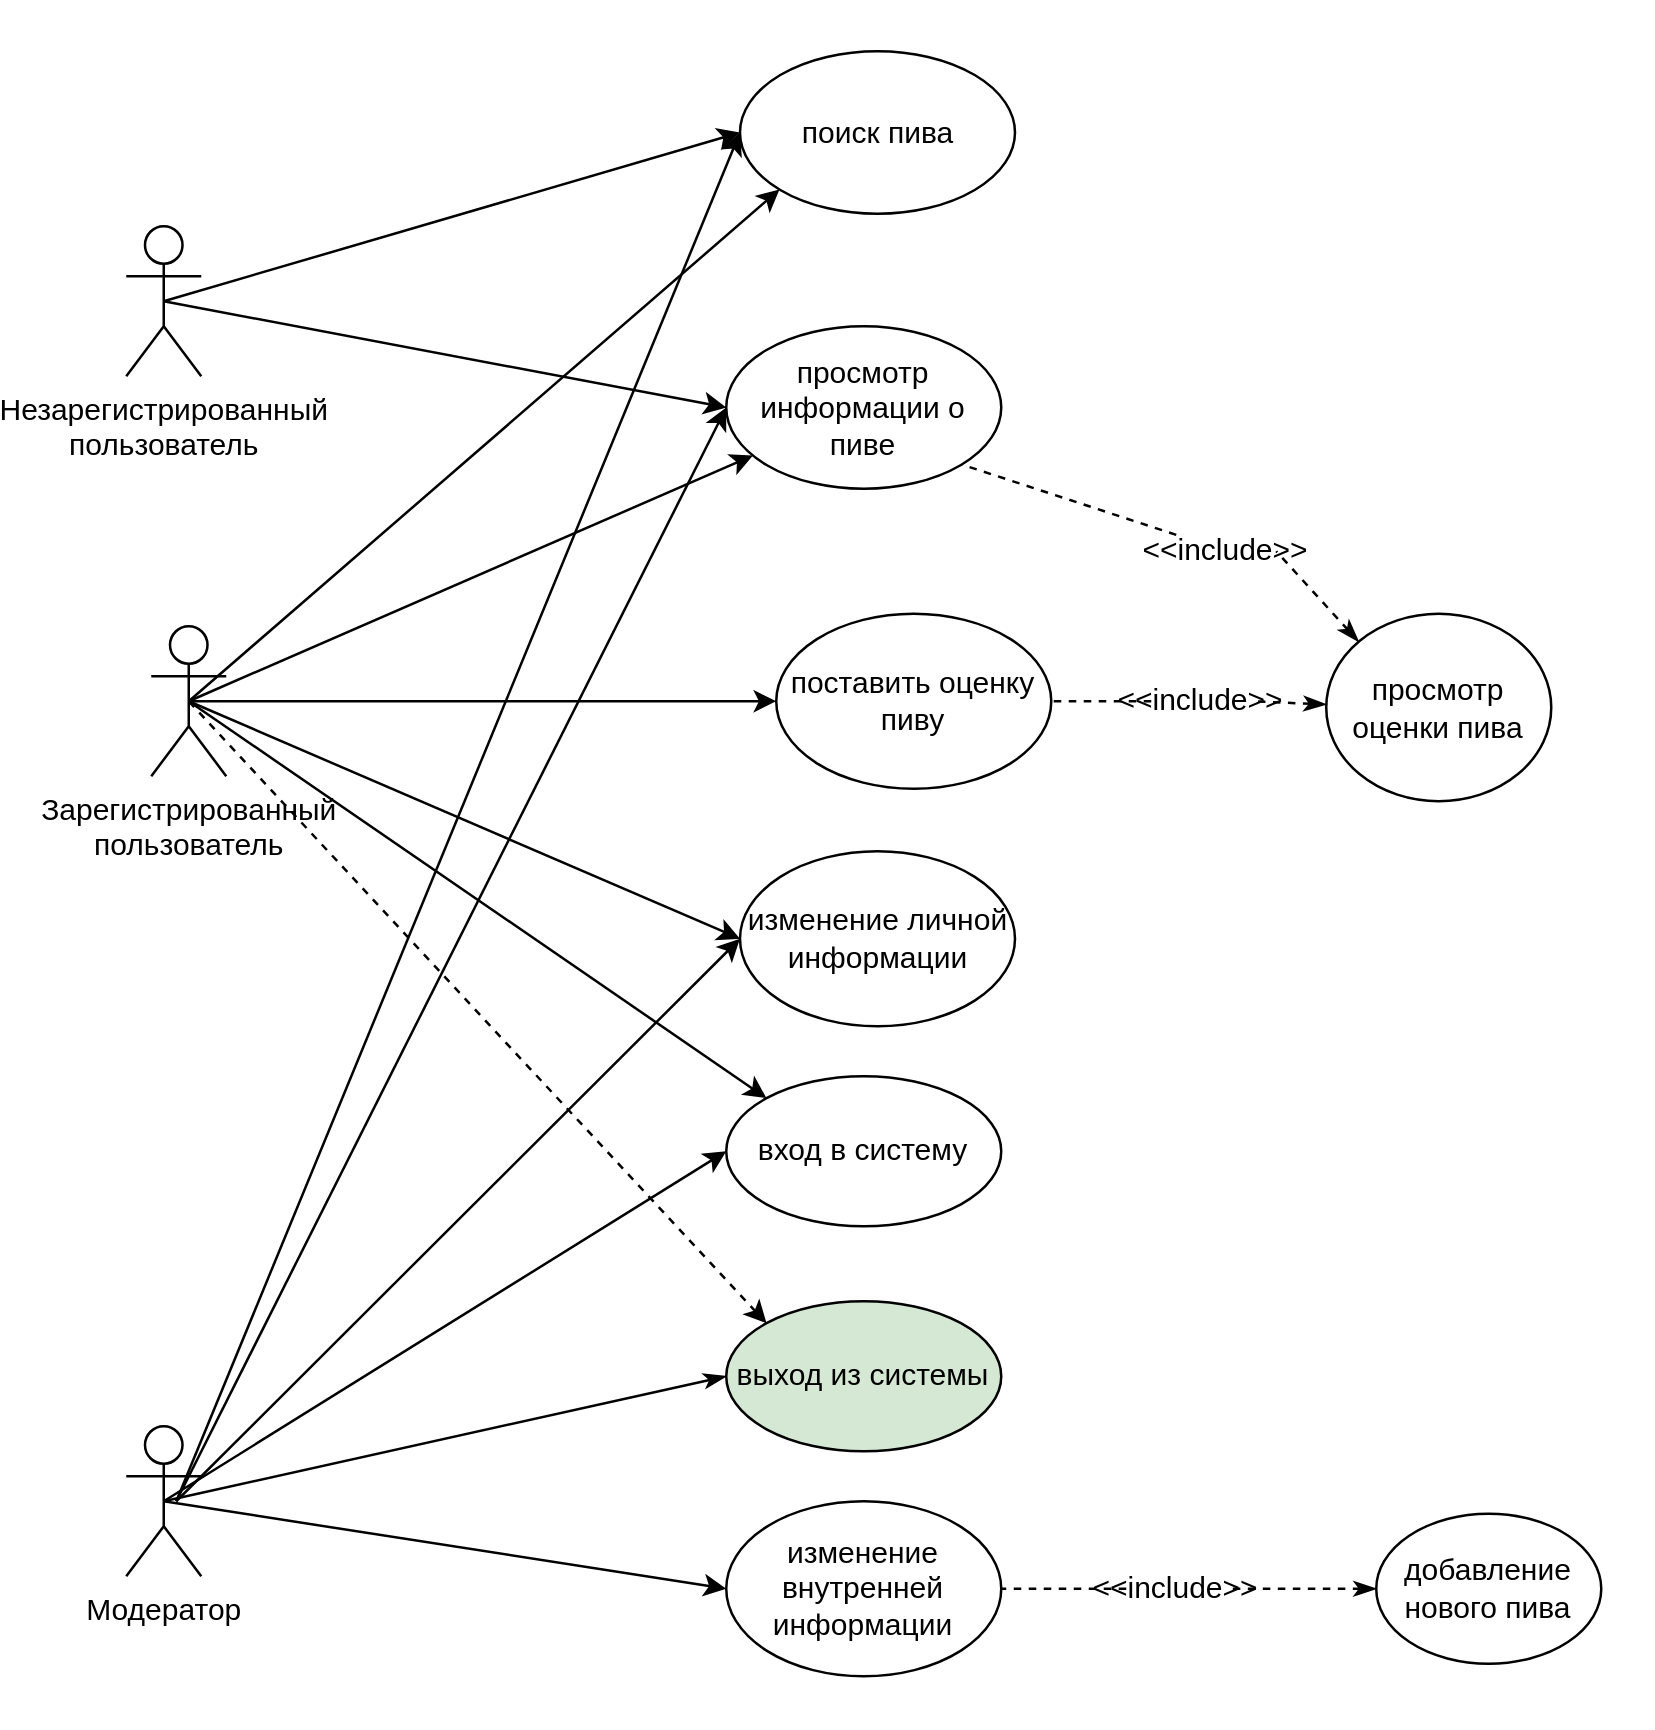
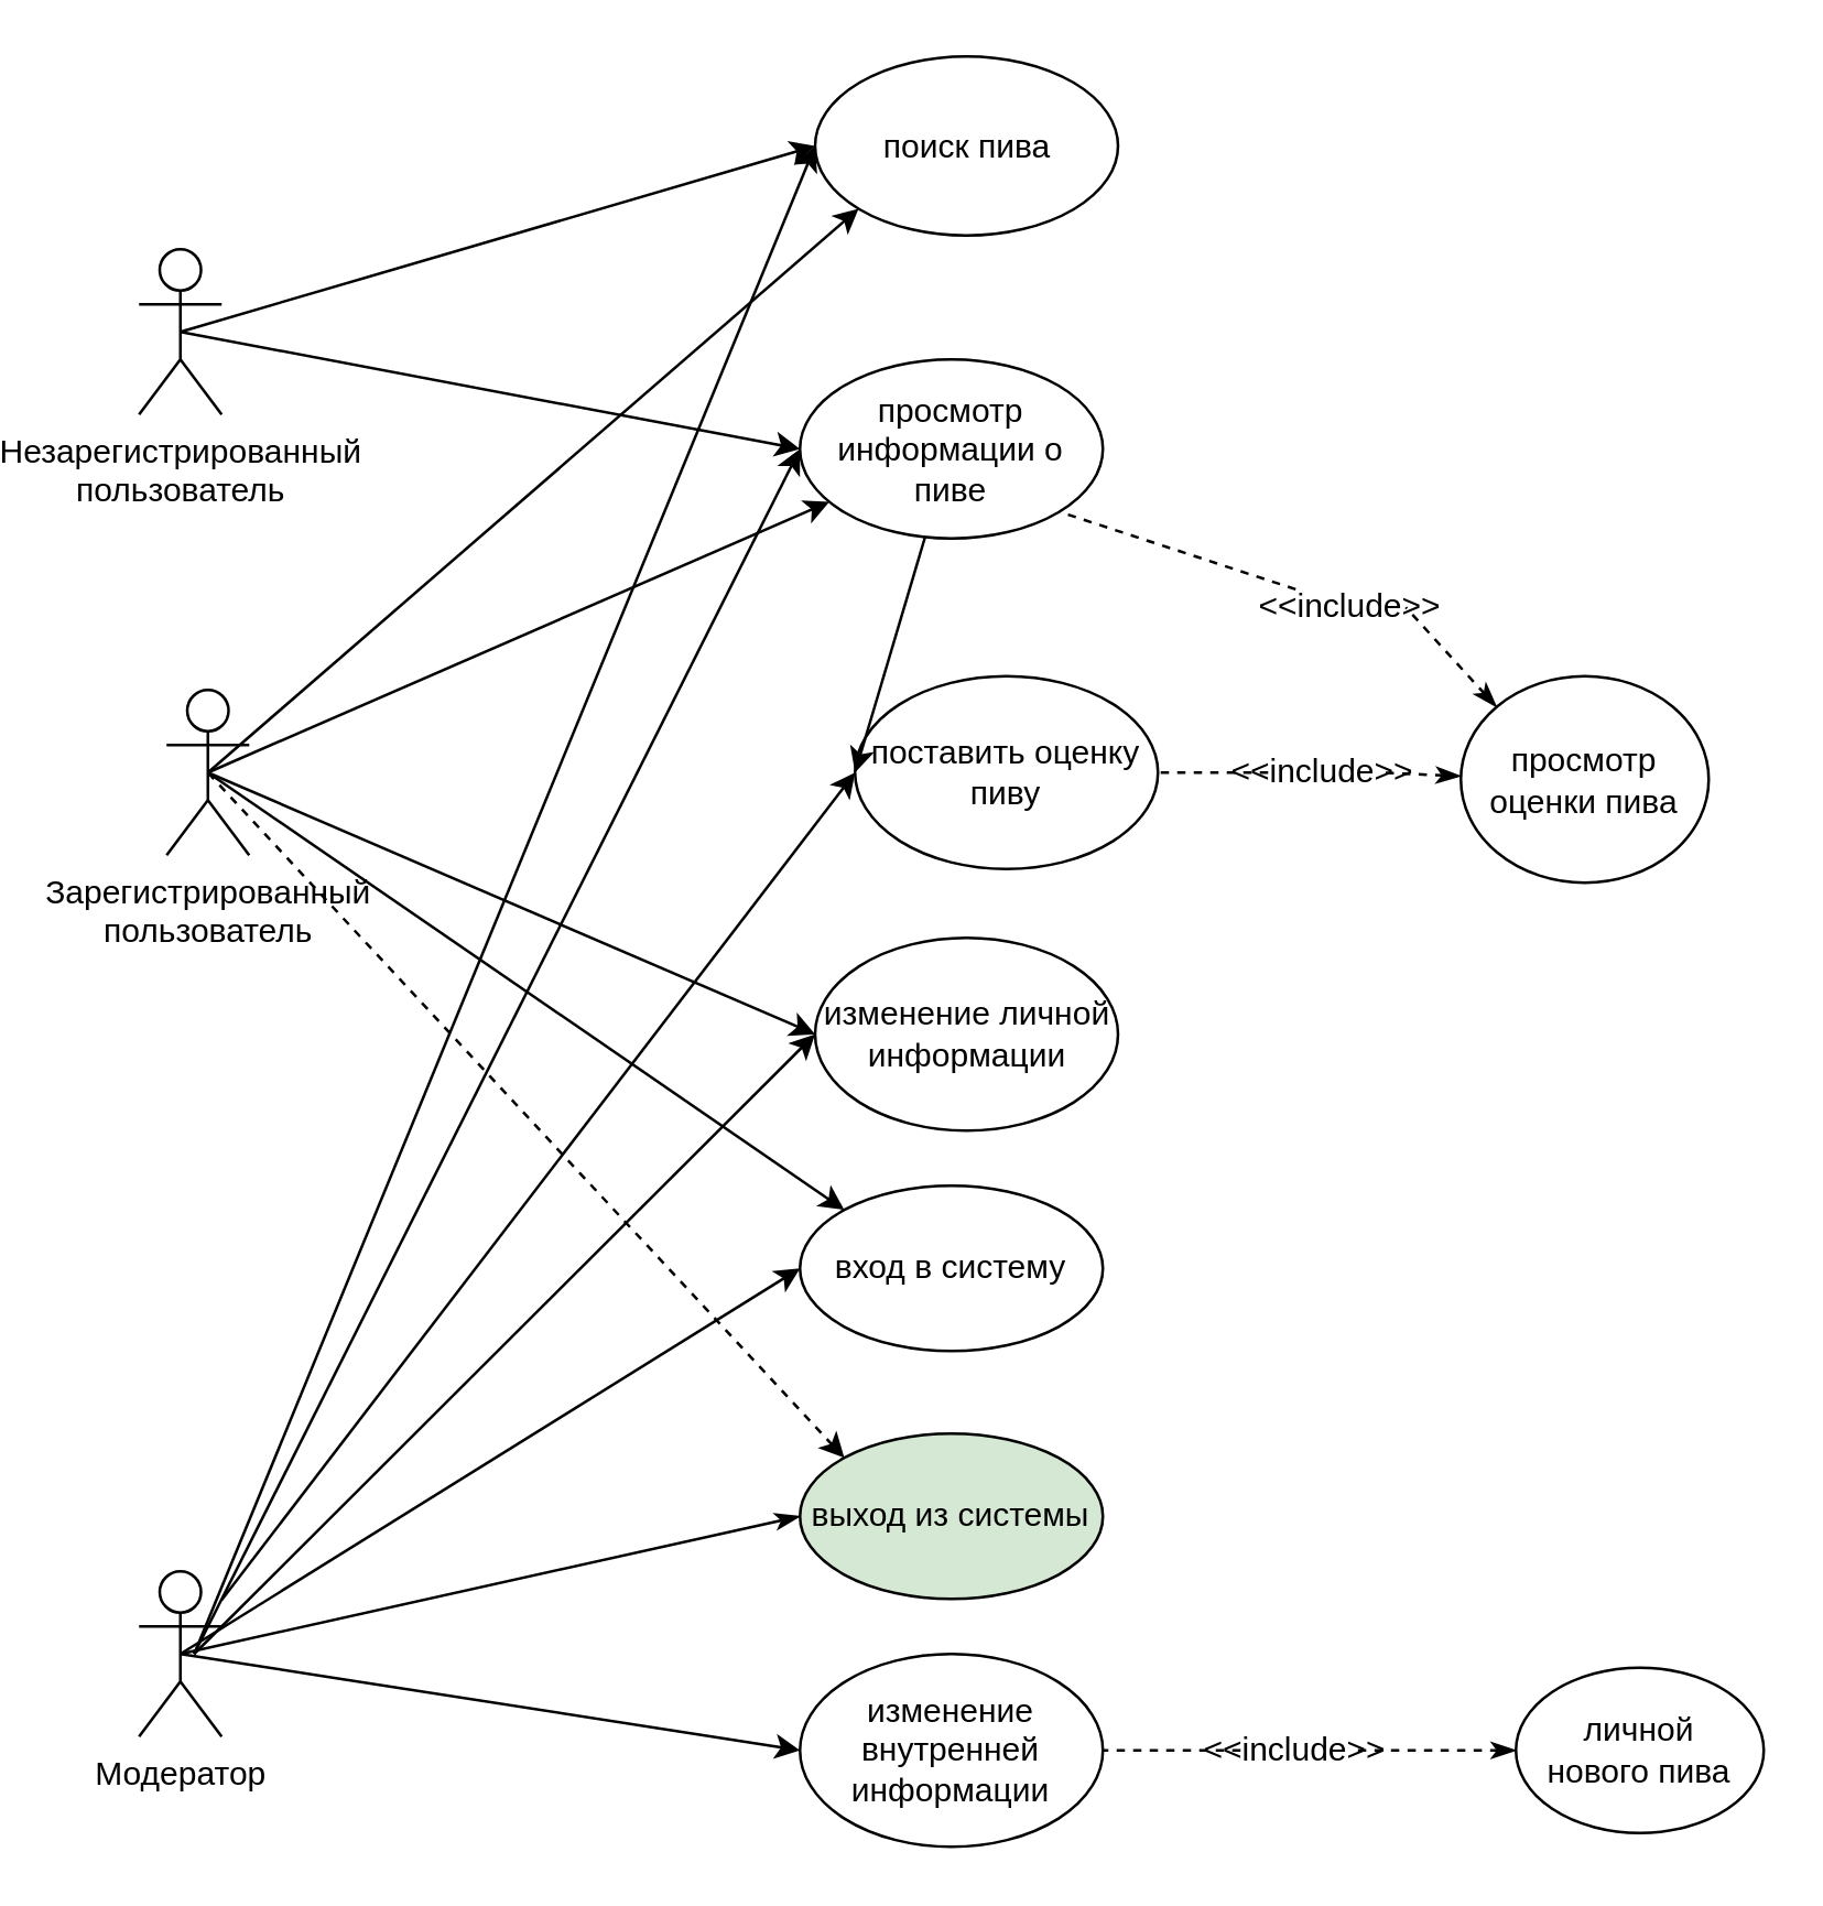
  <mxCell id="0" />
  <mxCell id="1" parent="0" />
  <mxCell id="2" value="" style="edgeStyle=none;rounded=0;orthogonalLoop=1;jettySize=auto;html=1;startArrow=none;startFill=0;endArrow=classic;endFill=1;entryX=0;entryY=0.5;entryDx=0;entryDy=0;exitX=0.5;exitY=0.5;exitDx=0;exitDy=0;exitPerimeter=0;" parent="1" source="3" target="17" edge="1"><mxGeometry relative="1" as="geometry" /></mxCell>
  <mxCell id="3" value="Незарегистрированный&lt;br&gt;пользователь" style="shape=umlActor;verticalLabelPosition=bottom;verticalAlign=top;html=1;outlineConnect=0;" parent="1" vertex="1"><mxGeometry x="20" y="90" width="30" height="60" as="geometry" /></mxCell>
  <mxCell id="4" value="Модератор" style="shape=umlActor;verticalLabelPosition=bottom;verticalAlign=top;html=1;outlineConnect=0;" parent="1" vertex="1"><mxGeometry x="20" y="570" width="30" height="60" as="geometry" /></mxCell>
  <mxCell id="5" value="" style="edgeStyle=none;rounded=0;orthogonalLoop=1;jettySize=auto;html=1;startArrow=none;startFill=0;endArrow=classic;endFill=1;exitX=0.5;exitY=0.5;exitDx=0;exitDy=0;exitPerimeter=0;" parent="1" source="6" target="17" edge="1"><mxGeometry relative="1" as="geometry"><mxPoint x="45" y="280" as="sourcePoint" /></mxGeometry></mxCell>
  <mxCell id="6" value="Зарегистрированный&lt;br&gt;пользователь" style="shape=umlActor;verticalLabelPosition=bottom;verticalAlign=top;html=1;outlineConnect=0;" parent="1" vertex="1"><mxGeometry x="30" y="250" width="30" height="60" as="geometry" /></mxCell>
  <mxCell id="7" value="вход в систему" style="ellipse;whiteSpace=wrap;html=1;" parent="1" vertex="1"><mxGeometry x="260" y="430" width="110" height="60" as="geometry" /></mxCell>
  <mxCell id="8" value="" style="endArrow=classic;html=1;exitX=0.5;exitY=0.5;exitDx=0;exitDy=0;exitPerimeter=0;entryX=0;entryY=0;entryDx=0;entryDy=0;startArrow=none;startFill=0;endFill=1;" parent="1" source="6" target="7" edge="1"><mxGeometry width="50" height="50" relative="1" as="geometry"><mxPoint x="620" y="380" as="sourcePoint" /><mxPoint x="400" y="375" as="targetPoint" /></mxGeometry></mxCell>
  <mxCell id="9" value="" style="endArrow=classic;html=1;exitX=0.5;exitY=0.5;exitDx=0;exitDy=0;exitPerimeter=0;entryX=0;entryY=0.5;entryDx=0;entryDy=0;startArrow=none;startFill=0;endFill=1;" parent="1" source="4" target="7" edge="1"><mxGeometry width="50" height="50" relative="1" as="geometry"><mxPoint x="150" y="350" as="sourcePoint" /><mxPoint x="200" y="300" as="targetPoint" /></mxGeometry></mxCell>
  <mxCell id="10" style="rounded=0;orthogonalLoop=1;jettySize=auto;html=1;endArrow=none;endFill=0;entryX=0.5;entryY=0.5;entryDx=0;entryDy=0;entryPerimeter=0;startArrow=classic;startFill=1;exitX=0;exitY=1;exitDx=0;exitDy=0;" parent="1" source="13" target="6" edge="1"><mxGeometry relative="1" as="geometry"><mxPoint x="560" y="370" as="targetPoint" /><mxPoint x="279" y="129" as="sourcePoint" /></mxGeometry></mxCell>
  <mxCell id="11" value="" style="rounded=0;orthogonalLoop=1;jettySize=auto;html=1;entryX=0.5;entryY=0.5;entryDx=0;entryDy=0;entryPerimeter=0;endArrow=none;endFill=0;startArrow=classic;startFill=1;exitX=0;exitY=0.5;exitDx=0;exitDy=0;" parent="1" source="13" target="3" edge="1"><mxGeometry relative="1" as="geometry" /></mxCell>
  <mxCell id="12" style="edgeStyle=none;rounded=0;orthogonalLoop=1;jettySize=auto;html=1;exitX=0;exitY=0.5;exitDx=0;exitDy=0;startArrow=classic;startFill=1;endArrow=none;endFill=0;" edge="1" parent="1" source="13"><mxGeometry relative="1" as="geometry"><mxPoint x="40" y="600" as="targetPoint" /></mxGeometry></mxCell>
  <mxCell id="13" value="поиск пива" style="ellipse;whiteSpace=wrap;html=1;" parent="1" vertex="1"><mxGeometry x="265.5" y="20" width="110" height="65" as="geometry" /></mxCell>
  <mxCell id="14" style="rounded=0;orthogonalLoop=1;jettySize=auto;html=1;entryX=0.5;entryY=0.5;entryDx=0;entryDy=0;entryPerimeter=0;endArrow=none;endFill=0;exitX=0;exitY=0.5;exitDx=0;exitDy=0;startArrow=classic;startFill=1;" parent="1" source="15" target="4" edge="1"><mxGeometry relative="1" as="geometry" /></mxCell>
  <mxCell id="15" value="изменение внутренней информации" style="ellipse;whiteSpace=wrap;html=1;" parent="1" vertex="1"><mxGeometry x="260" y="600" width="110" height="70" as="geometry" /></mxCell>
  <mxCell id="16" style="edgeStyle=none;rounded=0;orthogonalLoop=1;jettySize=auto;html=1;exitX=0;exitY=0.5;exitDx=0;exitDy=0;startArrow=classic;startFill=1;endArrow=none;endFill=0;" edge="1" parent="1" source="17"><mxGeometry relative="1" as="geometry"><mxPoint x="40" y="600" as="targetPoint" /></mxGeometry></mxCell>
  <mxCell id="17" value="просмотр информации о пиве" style="ellipse;whiteSpace=wrap;html=1;" parent="1" vertex="1"><mxGeometry x="260" y="130" width="110" height="65" as="geometry" /></mxCell>
+ <mxCell id="18" style="edgeStyle=none;rounded=0;orthogonalLoop=1;jettySize=auto;html=1;exitX=0;exitY=0.5;exitDx=0;exitDy=0;startArrow=classic;startFill=1;endArrow=none;endFill=0;" edge="1" parent="1" source="19" target="4"><mxGeometry relative="1" as="geometry" /></mxCell>
  <mxCell id="19" value="поставить оценку&lt;br&gt;пиву" style="ellipse;whiteSpace=wrap;html=1;" parent="1" vertex="1"><mxGeometry x="280" y="245" width="110" height="70" as="geometry" /></mxCell>
  <mxCell id="20" style="rounded=0;orthogonalLoop=1;jettySize=auto;html=1;exitX=0;exitY=0.5;exitDx=0;exitDy=0;startArrow=classic;startFill=1;endArrow=none;endFill=0;" edge="1" parent="1" source="21"><mxGeometry relative="1" as="geometry"><mxPoint x="40" y="600" as="targetPoint" /></mxGeometry></mxCell>
  <mxCell id="21" value="изменение личной информации" style="ellipse;whiteSpace=wrap;html=1;" parent="1" vertex="1"><mxGeometry x="265.5" y="340" width="110" height="70" as="geometry" /></mxCell>
  <mxCell id="22" value="выход из системы" style="ellipse;whiteSpace=wrap;html=1;fillColor=#d5e8d4;" parent="1" vertex="1"><mxGeometry x="260" y="520" width="110" height="60" as="geometry" /></mxCell>
  <mxCell id="23" value="" style="edgeStyle=none;rounded=0;orthogonalLoop=1;jettySize=auto;html=1;startArrow=classicThin;startFill=1;endArrow=none;endFill=0;exitX=0;exitY=0.5;exitDx=0;exitDy=0;entryX=0.5;entryY=0.5;entryDx=0;entryDy=0;entryPerimeter=0;" parent="1" source="22" target="4" edge="1"><mxGeometry relative="1" as="geometry" /></mxCell>
  <mxCell id="24" value="" style="edgeStyle=none;rounded=0;orthogonalLoop=1;jettySize=auto;html=1;startArrow=none;startFill=1;endArrow=none;endFill=0;entryX=1;entryY=0.5;entryDx=0;entryDy=0;dashed=1;" parent="1" source="27" target="15" edge="1"><mxGeometry relative="1" as="geometry"><mxPoint x="450" y="690" as="targetPoint" /></mxGeometry></mxCell>
- <mxCell id="25" value="добавление&lt;br&gt;нового пива" style="ellipse;whiteSpace=wrap;html=1;" parent="1" vertex="1"><mxGeometry x="520" y="605" width="90" height="60" as="geometry" /></mxCell>
+ <mxCell id="25" value="личной&lt;br&gt;нового пива" style="ellipse;whiteSpace=wrap;html=1;" parent="1" vertex="1"><mxGeometry x="520" y="605" width="90" height="60" as="geometry" /></mxCell>
  <mxCell id="26" style="edgeStyle=none;rounded=0;orthogonalLoop=1;jettySize=auto;html=1;entryX=1;entryY=0.5;entryDx=0;entryDy=0;startArrow=classicThin;startFill=1;endArrow=none;endFill=0;" parent="1" source="15" target="15" edge="1"><mxGeometry relative="1" as="geometry" /></mxCell>
  <mxCell id="27" value="&amp;lt;&amp;lt;include&amp;gt;&amp;gt;" style="text;html=1;strokeColor=none;fillColor=none;align=center;verticalAlign=middle;whiteSpace=wrap;rounded=0;" parent="1" vertex="1"><mxGeometry x="420" y="625" width="40" height="20" as="geometry" /></mxCell>
  <mxCell id="28" value="" style="edgeStyle=none;rounded=0;orthogonalLoop=1;jettySize=auto;html=1;startArrow=classicThin;startFill=1;endArrow=none;endFill=0;entryX=1;entryY=0.5;entryDx=0;entryDy=0;dashed=1;" parent="1" source="25" target="27" edge="1"><mxGeometry relative="1" as="geometry"><mxPoint x="532.257" y="699.383" as="sourcePoint" /><mxPoint x="370" y="735" as="targetPoint" /></mxGeometry></mxCell>
- <mxCell id="29" style="rounded=0;orthogonalLoop=1;jettySize=auto;html=1;endArrow=none;endFill=0;entryX=0.5;entryY=0.5;entryDx=0;entryDy=0;entryPerimeter=0;exitX=0;exitY=0.5;exitDx=0;exitDy=0;startArrow=classic;startFill=1;" parent="1" source="19" target="6" edge="1"><mxGeometry relative="1" as="geometry"><mxPoint x="75" y="310" as="targetPoint" /><mxPoint x="290" y="245" as="sourcePoint" /></mxGeometry></mxCell>
+ <mxCell id="29" style="rounded=0;orthogonalLoop=1;jettySize=auto;html=1;endArrow=none;endFill=0;exitX=0;exitY=0.5;exitDx=0;exitDy=0;startArrow=classic;startFill=1;" parent="1" source="19" target="17" edge="1"><mxGeometry relative="1" as="geometry"><mxPoint x="75" y="310" as="targetPoint" /><mxPoint x="290" y="245" as="sourcePoint" /></mxGeometry></mxCell>
  <mxCell id="30" style="rounded=0;orthogonalLoop=1;jettySize=auto;html=1;endArrow=none;endFill=0;entryX=0.5;entryY=0.5;entryDx=0;entryDy=0;entryPerimeter=0;exitX=0;exitY=0.5;exitDx=0;exitDy=0;startArrow=classic;startFill=1;" parent="1" source="21" target="6" edge="1"><mxGeometry relative="1" as="geometry"><mxPoint x="85" y="320" as="targetPoint" /><mxPoint x="300" y="255" as="sourcePoint" /></mxGeometry></mxCell>
  <mxCell id="31" style="rounded=0;orthogonalLoop=1;jettySize=auto;html=1;endArrow=none;endFill=0;entryX=0.5;entryY=0.5;entryDx=0;entryDy=0;entryPerimeter=0;exitX=0;exitY=0;exitDx=0;exitDy=0;startArrow=classic;startFill=1;dashed=1;" parent="1" source="22" target="6" edge="1"><mxGeometry relative="1" as="geometry"><mxPoint x="55" y="290" as="targetPoint" /><mxPoint x="275.5" y="480" as="sourcePoint" /></mxGeometry></mxCell>
  <mxCell id="32" value="" style="edgeStyle=none;rounded=0;orthogonalLoop=1;jettySize=auto;html=1;startArrow=none;startFill=1;endArrow=none;endFill=0;entryX=1;entryY=0.5;entryDx=0;entryDy=0;dashed=1;" parent="1" source="34" target="19" edge="1"><mxGeometry relative="1" as="geometry"><mxPoint x="400" y="435" as="targetPoint" /></mxGeometry></mxCell>
  <mxCell id="33" value="просмотр оценки пива" style="ellipse;whiteSpace=wrap;html=1;" parent="1" vertex="1"><mxGeometry x="500" y="245" width="90" height="75" as="geometry" /></mxCell>
  <mxCell id="34" value="&amp;lt;&amp;lt;include&amp;gt;&amp;gt;" style="text;html=1;strokeColor=none;fillColor=none;align=center;verticalAlign=middle;whiteSpace=wrap;rounded=0;" parent="1" vertex="1"><mxGeometry x="430" y="270" width="40" height="20" as="geometry" /></mxCell>
  <mxCell id="35" value="" style="edgeStyle=none;rounded=0;orthogonalLoop=1;jettySize=auto;html=1;startArrow=classicThin;startFill=1;endArrow=none;endFill=0;entryX=1;entryY=0.5;entryDx=0;entryDy=0;dashed=1;" parent="1" source="33" target="34" edge="1"><mxGeometry relative="1" as="geometry"><mxPoint x="562.257" y="399.383" as="sourcePoint" /><mxPoint x="400" y="435" as="targetPoint" /></mxGeometry></mxCell>
  <mxCell id="36" value="" style="edgeStyle=none;rounded=0;orthogonalLoop=1;jettySize=auto;html=1;startArrow=none;startFill=1;endArrow=none;endFill=0;entryX=1;entryY=1;entryDx=0;entryDy=0;dashed=1;" parent="1" source="37" target="17" edge="1"><mxGeometry relative="1" as="geometry"><mxPoint x="399.32" y="340" as="targetPoint" /></mxGeometry></mxCell>
  <mxCell id="37" value="&amp;lt;&amp;lt;include&amp;gt;&amp;gt;" style="text;html=1;strokeColor=none;fillColor=none;align=center;verticalAlign=middle;whiteSpace=wrap;rounded=0;" parent="1" vertex="1"><mxGeometry x="440" y="210" width="40" height="20" as="geometry" /></mxCell>
  <mxCell id="38" value="" style="edgeStyle=none;rounded=0;orthogonalLoop=1;jettySize=auto;html=1;startArrow=classicThin;startFill=1;endArrow=none;endFill=0;entryX=1;entryY=0.5;entryDx=0;entryDy=0;dashed=1;exitX=0;exitY=0;exitDx=0;exitDy=0;" parent="1" source="33" target="37" edge="1"><mxGeometry relative="1" as="geometry"><mxPoint x="619.996" y="345.599" as="sourcePoint" /><mxPoint x="439.32" y="489" as="targetPoint" /></mxGeometry></mxCell>
